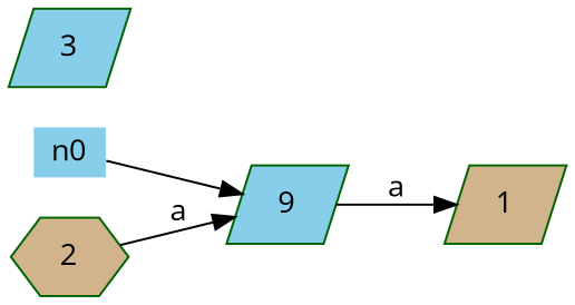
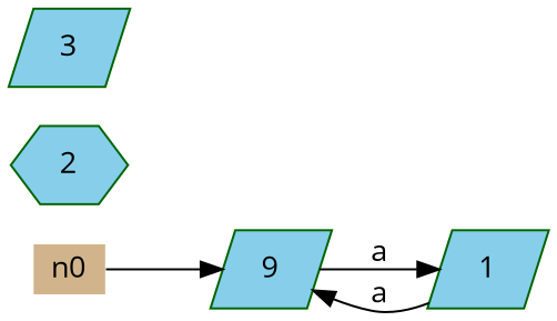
  digraph {
    fontname="Open Sans"
    rankdir=LR
    node [color=darkgreen fillcolor=tan fontname="Open Sans" shape=parallelogram style=filled]
    edge [fontname="Open Sans"]
-   n0 [color=gray40 fillcolor=skyblue height=0 shape=none width=0]
+   n0 [color=gray40 height=0 shape=none width=0]
    0 [fillcolor=skyblue label=9]
-   1
-   2 [shape=hexagon]
+   1 [fillcolor=skyblue]
+   2 [fillcolor=skyblue shape=hexagon]
    3 [fillcolor=skyblue]
    n0 -> 0
    0 -> 1 [label=a]
-   2 -> 0 [label=a]
+   1 -> 0 [label=a]
  }
